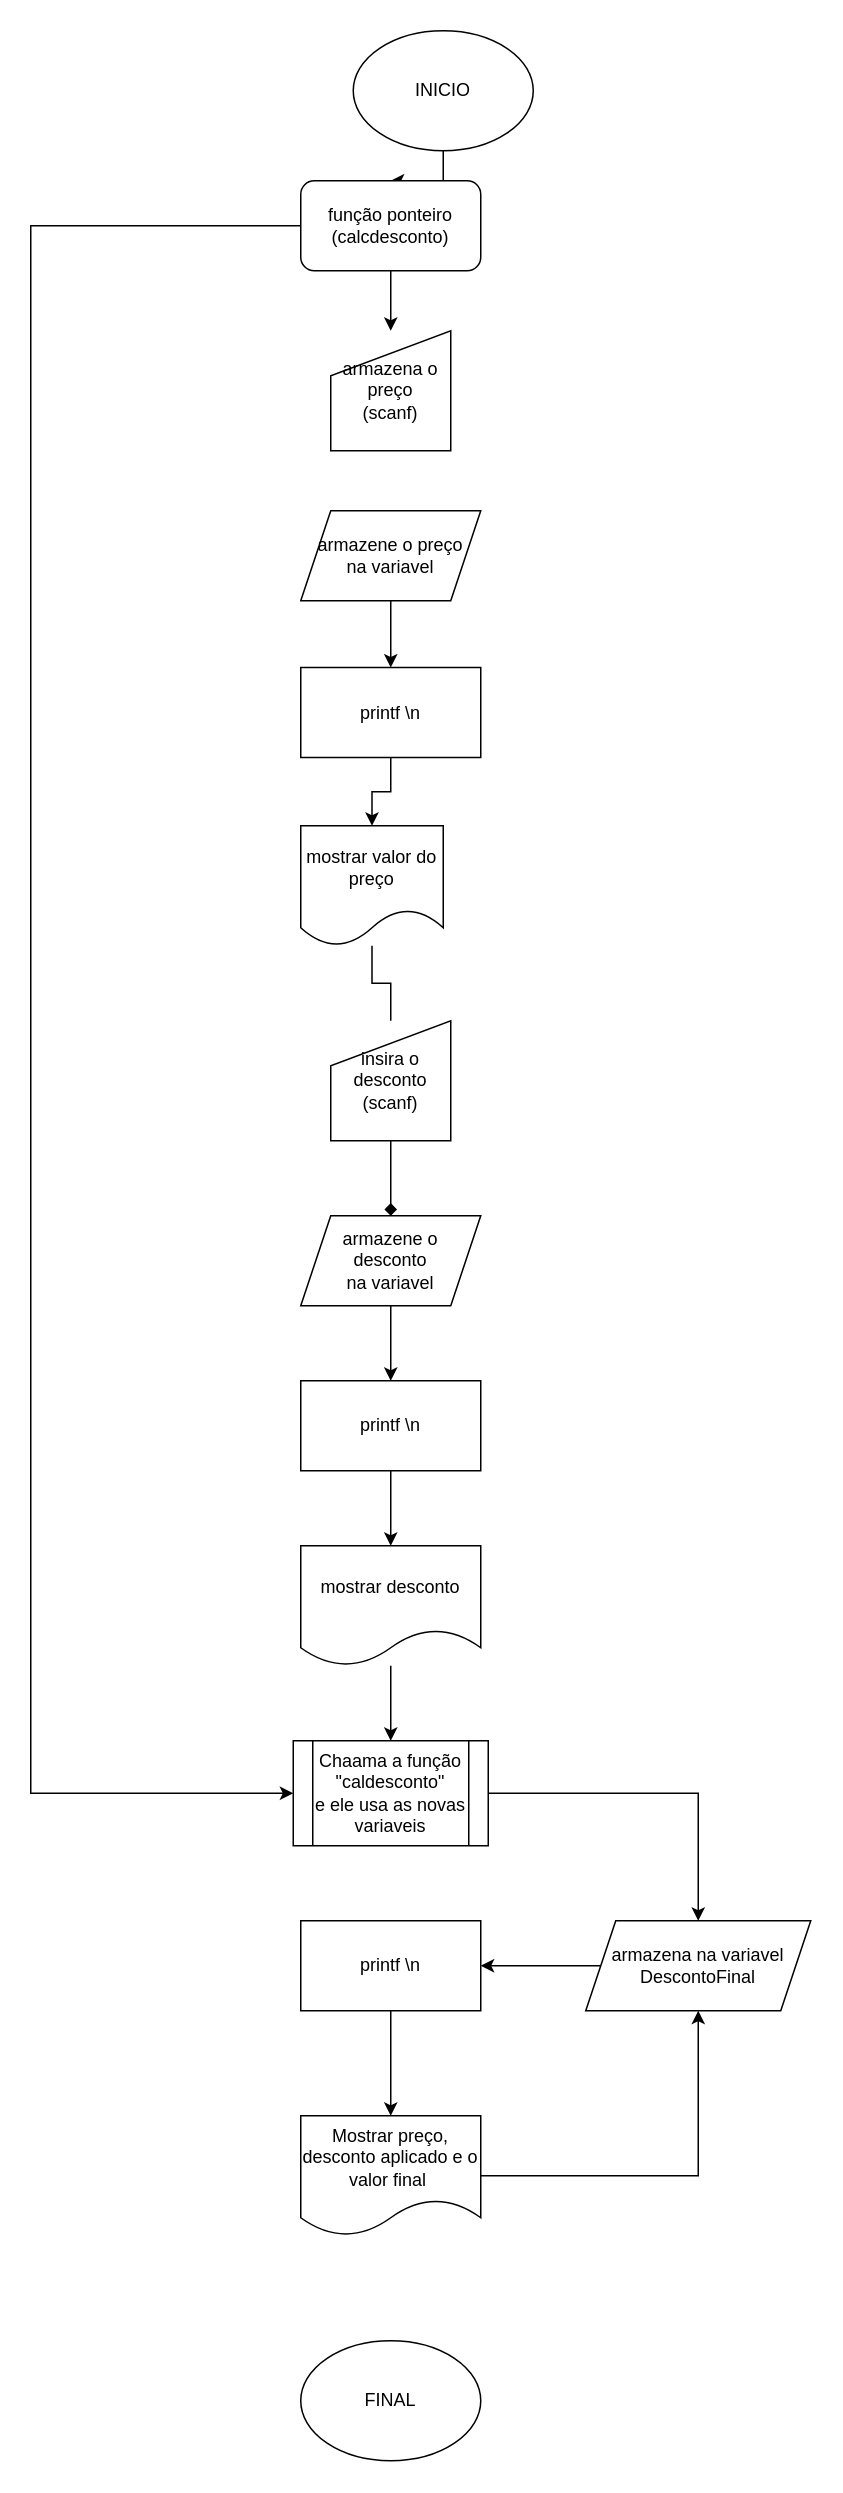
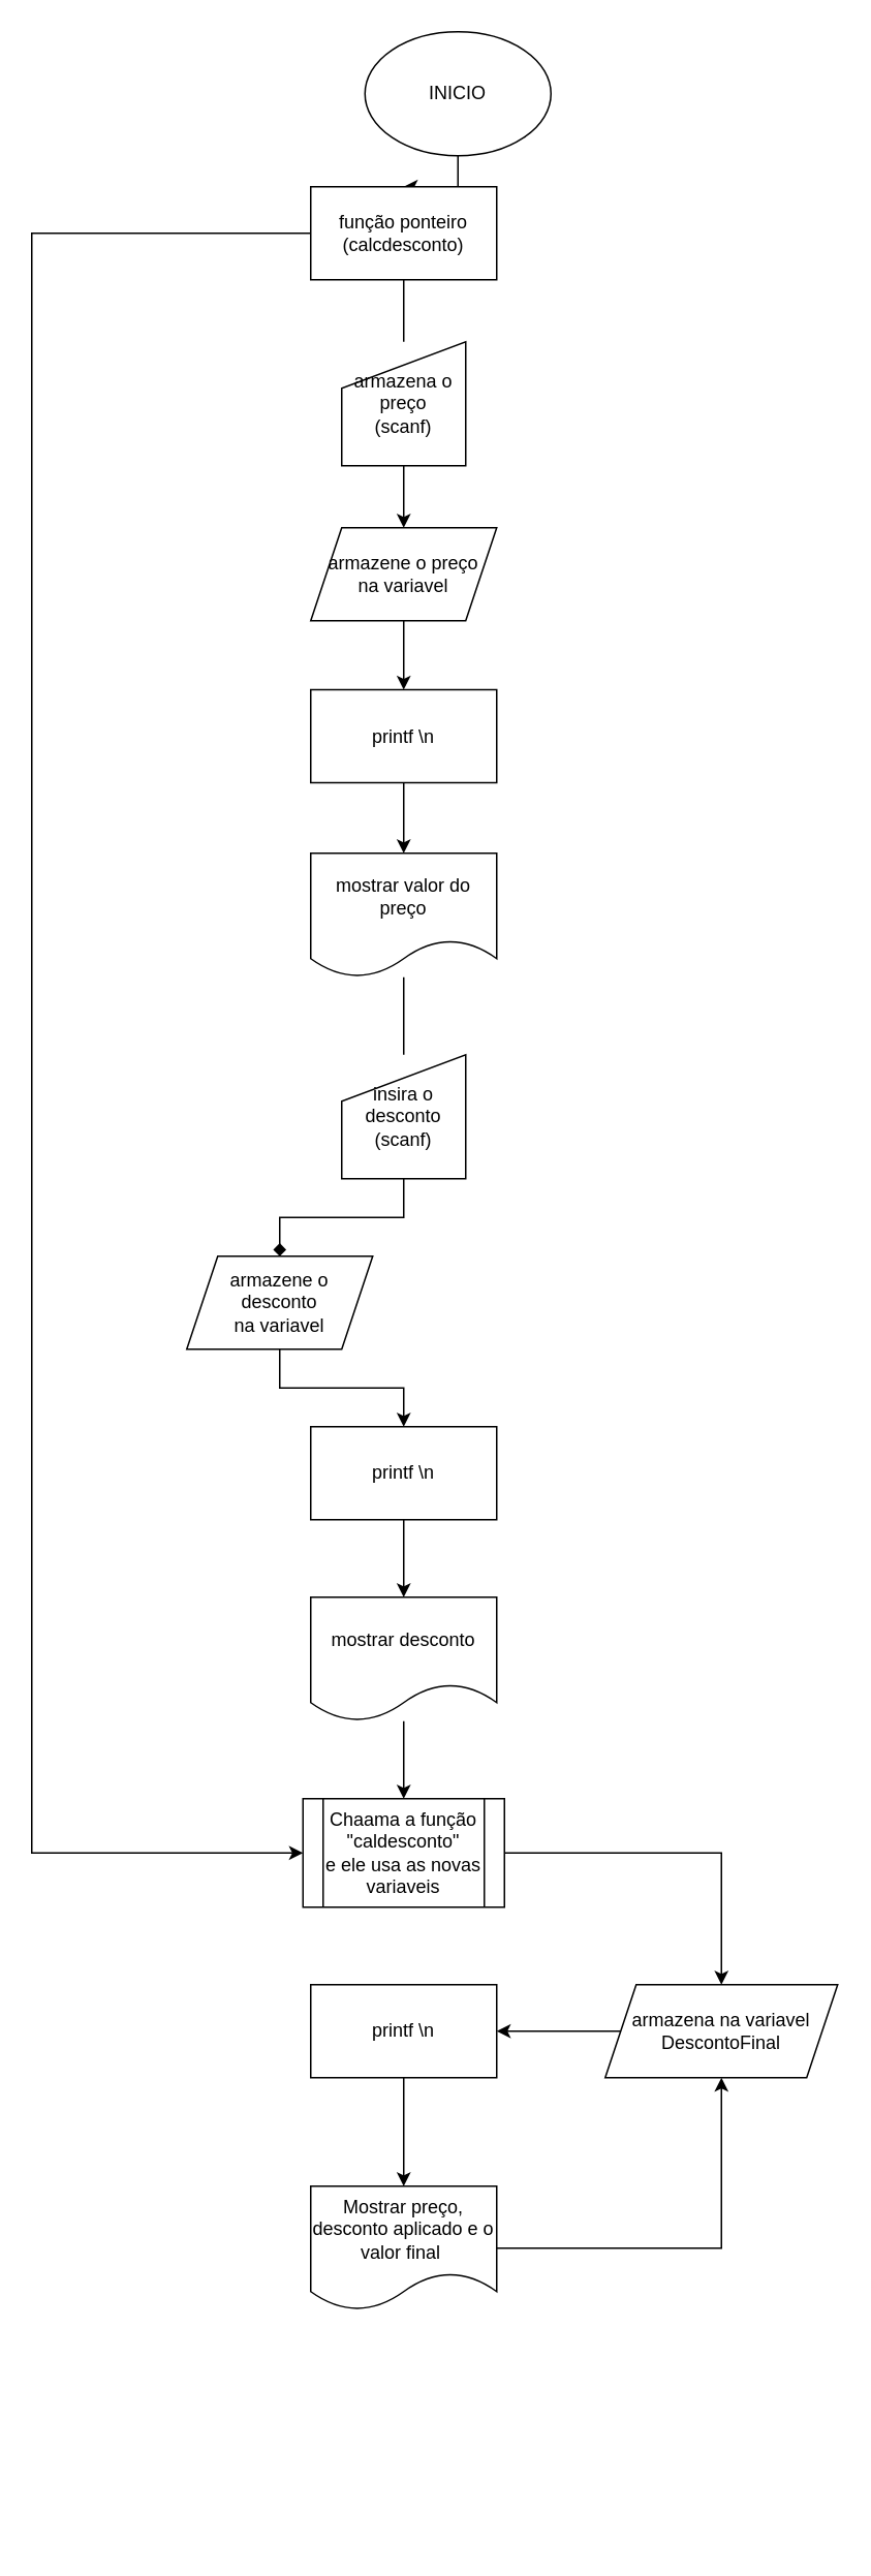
  <mxCell id="0" />
  <mxCell id="1" parent="0" />
  <mxCell id="2" value="" style="edgeStyle=orthogonalEdgeStyle;rounded=0;orthogonalLoop=1;jettySize=auto;html=1;" edge="1" parent="1" source="3" target="6"><mxGeometry relative="1" as="geometry" /></mxCell>
  <mxCell id="3" value="INICIO" style="ellipse;whiteSpace=wrap;html=1;" vertex="1" parent="1"><mxGeometry x="235" y="20" width="120" height="80" as="geometry" /></mxCell>
- <mxCell id="4" value="" style="edgeStyle=orthogonalEdgeStyle;rounded=0;orthogonalLoop=1;jettySize=auto;html=1;" edge="1" parent="1" source="6" target="8"><mxGeometry relative="1" as="geometry" /></mxCell>
+ <mxCell id="4" value="" style="edgeStyle=orthogonalEdgeStyle;rounded=0;orthogonalLoop=1;jettySize=auto;html=1;endArrow=none;" edge="1" parent="1" source="6" target="8"><mxGeometry relative="1" as="geometry" /></mxCell>
  <mxCell id="5" style="edgeStyle=orthogonalEdgeStyle;rounded=0;orthogonalLoop=1;jettySize=auto;html=1;exitX=0;exitY=0.5;exitDx=0;exitDy=0;entryX=0;entryY=0.5;entryDx=0;entryDy=0;" edge="1" parent="1" source="6" target="24"><mxGeometry relative="1" as="geometry"><mxPoint x="20" y="1200" as="targetPoint" /><Array as="points"><mxPoint x="20" y="150" /><mxPoint x="20" y="1195" /></Array></mxGeometry></mxCell>
- <mxCell id="6" value="função ponteiro&lt;div&gt;(calcdesconto)&lt;/div&gt;" style="whiteSpace=wrap;html=1;rounded=1;" vertex="1" parent="1"><mxGeometry x="200" y="120" width="120" height="60" as="geometry" /></mxCell>
+ <mxCell id="6" value="função ponteiro&lt;div&gt;(calcdesconto)&lt;/div&gt;" style="rounded=0;whiteSpace=wrap;html=1;" vertex="1" parent="1"><mxGeometry x="200" y="120" width="120" height="60" as="geometry" /></mxCell>
+ <mxCell id="7" value="" style="edgeStyle=orthogonalEdgeStyle;rounded=0;orthogonalLoop=1;jettySize=auto;html=1;" edge="1" parent="1" source="8" target="10"><mxGeometry relative="1" as="geometry" /></mxCell>
  <mxCell id="8" value="armazena o preço&lt;div&gt;(scanf)&lt;/div&gt;" style="shape=manualInput;whiteSpace=wrap;html=1;" vertex="1" parent="1"><mxGeometry x="220" y="220" width="80" height="80" as="geometry" /></mxCell>
  <mxCell id="9" value="" style="edgeStyle=orthogonalEdgeStyle;rounded=0;orthogonalLoop=1;jettySize=auto;html=1;" edge="1" parent="1" source="10" target="12"><mxGeometry relative="1" as="geometry" /></mxCell>
  <mxCell id="10" value="armazene o preço&lt;div&gt;na variavel&lt;/div&gt;" style="shape=parallelogram;perimeter=parallelogramPerimeter;whiteSpace=wrap;html=1;fixedSize=1;" vertex="1" parent="1"><mxGeometry x="200" y="340" width="120" height="60" as="geometry" /></mxCell>
  <mxCell id="11" value="" style="edgeStyle=orthogonalEdgeStyle;rounded=0;orthogonalLoop=1;jettySize=auto;html=1;" edge="1" parent="1" source="12" target="14"><mxGeometry relative="1" as="geometry" /></mxCell>
  <mxCell id="12" value="printf \n" style="rounded=0;whiteSpace=wrap;html=1;" vertex="1" parent="1"><mxGeometry x="200" y="444.5" width="120" height="60" as="geometry" /></mxCell>
  <mxCell id="13" value="" style="edgeStyle=orthogonalEdgeStyle;rounded=0;orthogonalLoop=1;jettySize=auto;html=1;endArrow=none;" edge="1" parent="1" source="14" target="20"><mxGeometry relative="1" as="geometry" /></mxCell>
- <mxCell id="14" value="mostrar valor do&lt;div&gt;preço&lt;/div&gt;" style="shape=document;whiteSpace=wrap;html=1;boundedLbl=1;" vertex="1" parent="1"><mxGeometry x="200" y="550" width="95" height="80" as="geometry" /></mxCell>
+ <mxCell id="14" value="mostrar valor do&lt;div&gt;preço&lt;/div&gt;" style="shape=document;whiteSpace=wrap;html=1;boundedLbl=1;" vertex="1" parent="1"><mxGeometry x="200" y="550" width="120" height="80" as="geometry" /></mxCell>
  <mxCell id="15" value="" style="edgeStyle=orthogonalEdgeStyle;rounded=0;orthogonalLoop=1;jettySize=auto;html=1;" edge="1" parent="1" source="16" target="18"><mxGeometry relative="1" as="geometry" /></mxCell>
- <mxCell id="16" value="armazene o&lt;div&gt;desconto&lt;/div&gt;&lt;div&gt;na variavel&lt;/div&gt;" style="shape=parallelogram;perimeter=parallelogramPerimeter;whiteSpace=wrap;html=1;fixedSize=1;" vertex="1" parent="1"><mxGeometry x="200" y="810" width="120" height="60" as="geometry" /></mxCell>
+ <mxCell id="16" value="armazene o&lt;div&gt;desconto&lt;/div&gt;&lt;div&gt;na variavel&lt;/div&gt;" style="shape=parallelogram;perimeter=parallelogramPerimeter;whiteSpace=wrap;html=1;fixedSize=1;" vertex="1" parent="1"><mxGeometry x="120" y="810" width="120" height="60" as="geometry" /></mxCell>
  <mxCell id="17" value="" style="edgeStyle=orthogonalEdgeStyle;rounded=0;orthogonalLoop=1;jettySize=auto;html=1;" edge="1" parent="1" source="18" target="22"><mxGeometry relative="1" as="geometry" /></mxCell>
  <mxCell id="18" value="printf \n" style="rounded=0;whiteSpace=wrap;html=1;" vertex="1" parent="1"><mxGeometry x="200" y="920" width="120" height="60" as="geometry" /></mxCell>
  <mxCell id="19" value="" style="edgeStyle=orthogonalEdgeStyle;rounded=0;orthogonalLoop=1;jettySize=auto;html=1;endArrow=diamond;" edge="1" parent="1" source="20" target="16"><mxGeometry relative="1" as="geometry" /></mxCell>
  <mxCell id="20" value="insira o desconto&lt;div&gt;(scanf)&lt;/div&gt;" style="shape=manualInput;whiteSpace=wrap;html=1;" vertex="1" parent="1"><mxGeometry x="220" y="680" width="80" height="80" as="geometry" /></mxCell>
  <mxCell id="21" value="" style="edgeStyle=orthogonalEdgeStyle;rounded=0;orthogonalLoop=1;jettySize=auto;html=1;" edge="1" parent="1" source="22" target="24"><mxGeometry relative="1" as="geometry" /></mxCell>
  <mxCell id="22" value="mostrar desconto" style="shape=document;whiteSpace=wrap;html=1;boundedLbl=1;" vertex="1" parent="1"><mxGeometry x="200" y="1030" width="120" height="80" as="geometry" /></mxCell>
  <mxCell id="23" value="" style="edgeStyle=orthogonalEdgeStyle;rounded=0;orthogonalLoop=1;jettySize=auto;html=1;" edge="1" parent="1" source="24" target="26"><mxGeometry relative="1" as="geometry" /></mxCell>
  <mxCell id="24" value="Chaama a função&lt;div&gt;&quot;caldesconto&quot;&lt;/div&gt;&lt;div&gt;e ele usa as novas variaveis&lt;/div&gt;" style="shape=process;whiteSpace=wrap;html=1;backgroundOutline=1;" vertex="1" parent="1"><mxGeometry x="195" y="1160" width="130" height="70" as="geometry" /></mxCell>
  <mxCell id="25" value="" style="edgeStyle=orthogonalEdgeStyle;rounded=0;orthogonalLoop=1;jettySize=auto;html=1;" edge="1" parent="1" source="26" target="28"><mxGeometry relative="1" as="geometry" /></mxCell>
  <mxCell id="26" value="armazena na variavel&lt;div&gt;DescontoFinal&lt;/div&gt;" style="shape=parallelogram;perimeter=parallelogramPerimeter;whiteSpace=wrap;html=1;fixedSize=1;" vertex="1" parent="1"><mxGeometry x="390" y="1280" width="150" height="60" as="geometry" /></mxCell>
  <mxCell id="27" value="" style="edgeStyle=orthogonalEdgeStyle;rounded=0;orthogonalLoop=1;jettySize=auto;html=1;" edge="1" parent="1" source="28" target="30"><mxGeometry relative="1" as="geometry" /></mxCell>
  <mxCell id="28" value="printf \n" style="whiteSpace=wrap;html=1;" vertex="1" parent="1"><mxGeometry x="200" y="1280" width="120" height="60" as="geometry" /></mxCell>
  <mxCell id="29" value="" style="edgeStyle=orthogonalEdgeStyle;rounded=0;orthogonalLoop=1;jettySize=auto;html=1;" edge="1" parent="1" source="30" target="26"><mxGeometry relative="1" as="geometry" /></mxCell>
  <mxCell id="30" value="Mostrar preço, desconto aplicado e o valor final&amp;nbsp;" style="shape=document;whiteSpace=wrap;html=1;boundedLbl=1;" vertex="1" parent="1"><mxGeometry x="200" y="1410" width="120" height="80" as="geometry" /></mxCell>
- <mxCell id="31" value="FINAL" style="ellipse;whiteSpace=wrap;html=1;" vertex="1" parent="1"><mxGeometry x="200" y="1560" width="120" height="80" as="geometry" /></mxCell>
